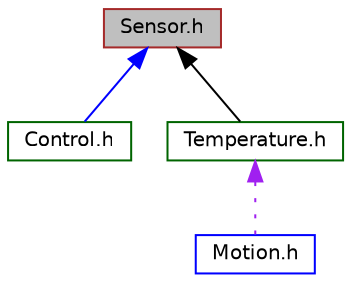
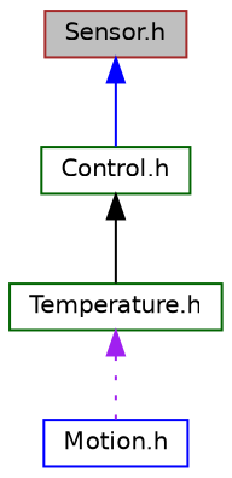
  digraph {
    node [color=darkgreen fillcolor=white fontname=Helvetica fontsize=10 shape=record style=filled]
    edge [dir=back fontname=Helvetica fontsize=10 labelfontname=Helvetica labelfontsize=10 style=solid]
    n1 [color=brown fillcolor=grey75 fontcolor=black height=0.2 label="Sensor.h" width=0.4]
    n2 [height=0.2 label="Control.h" width=0.4]
    n3 [height=0.2 label="Temperature.h" width=0.4]
    n4 [color=blue height=0.2 label="Motion.h" width=0.4]
    n1 -> n2 [color=blue]
-   n1 -> n3 [color=black]
+   n2 -> n3 [color=black]
    n3 -> n4 [color=purple style=dotted]
  }
